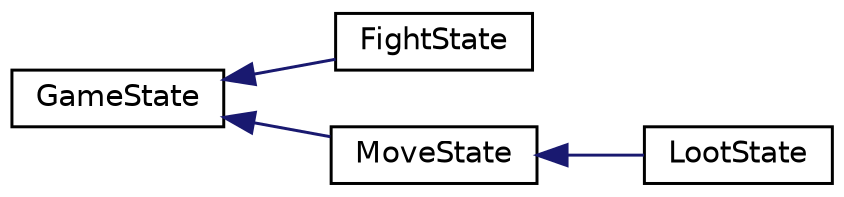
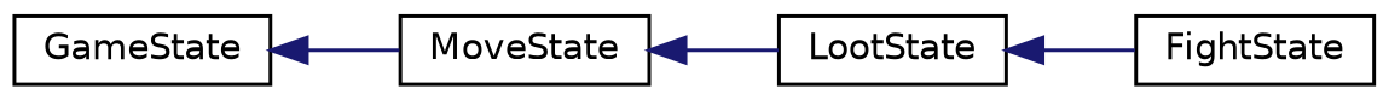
  digraph {
    rankdir=LR
    node [color=black fillcolor=white fontname=Helvetica fontsize=10 shape=record style=filled]
    edge [color=midnightblue dir=back fontname=Helvetica fontsize=10 labelfontname=Helvetica labelfontsize=10 style=solid]
    n1 [height=0.2 label=GameState width=0.4]
    n2 [height=0.2 label=FightState width=0.4]
    n3 [height=0.2 label=MoveState width=0.4]
    n4 [height=0.2 label=LootState width=0.4]
-   n1 -> n2
+   n4 -> n2
    n1 -> n3
    n3 -> n4
  }
